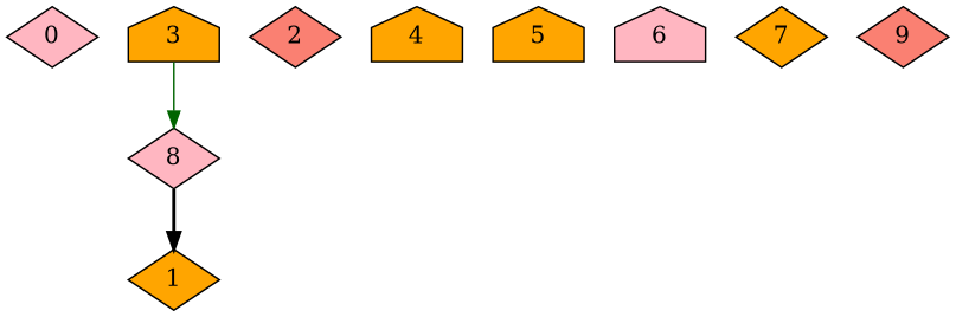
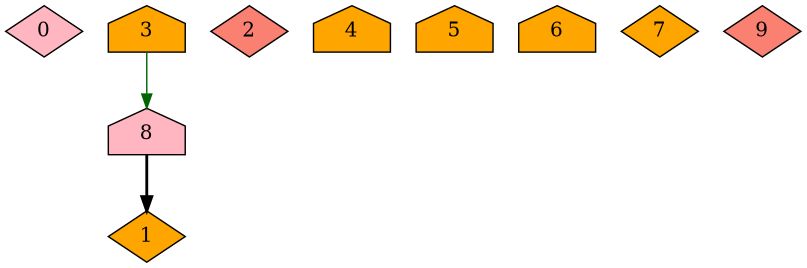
  digraph {
    node [Processor=0 Start=0 Weight=7 fillcolor=orange shape=diamond style=filled]
    edge [Weight=26]
    0 [fillcolor=lightpink]
    1 [Start=7]
-   8 [Start=22 Weight=4 fillcolor=lightpink]
+   8 [Start=22 Weight=4 fillcolor=lightpink shape=house]
    2 [Start=14 Weight=2 fillcolor=salmon]
    3 [Start=16 Weight=6 shape=house]
    4 [Processor=1 Weight=6 shape=house]
    5 [Processor=1 Start=6 Weight=2 shape=house]
-   6 [Processor=1 Start=8 Weight=9 fillcolor=lightpink shape=house]
+   6 [Processor=1 Start=8 Weight=9 shape=house]
    7 [Processor=1 Start=17]
    9 [Processor=1 Start=24 Weight=2 fillcolor=salmon]
    8 -> 1 [color=black style=bold]
    3 -> 8 [color=darkgreen style=solid]
  }
